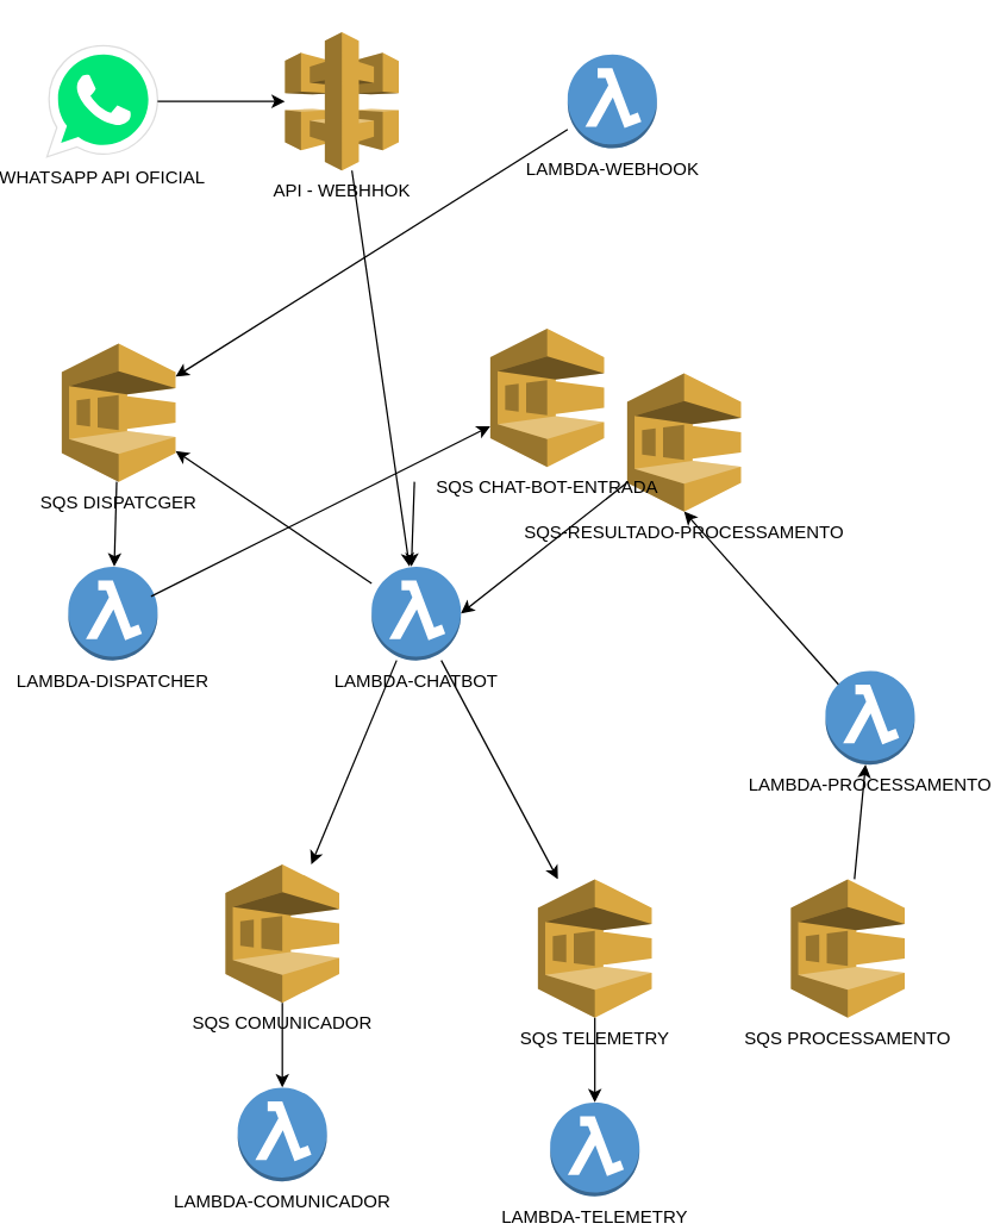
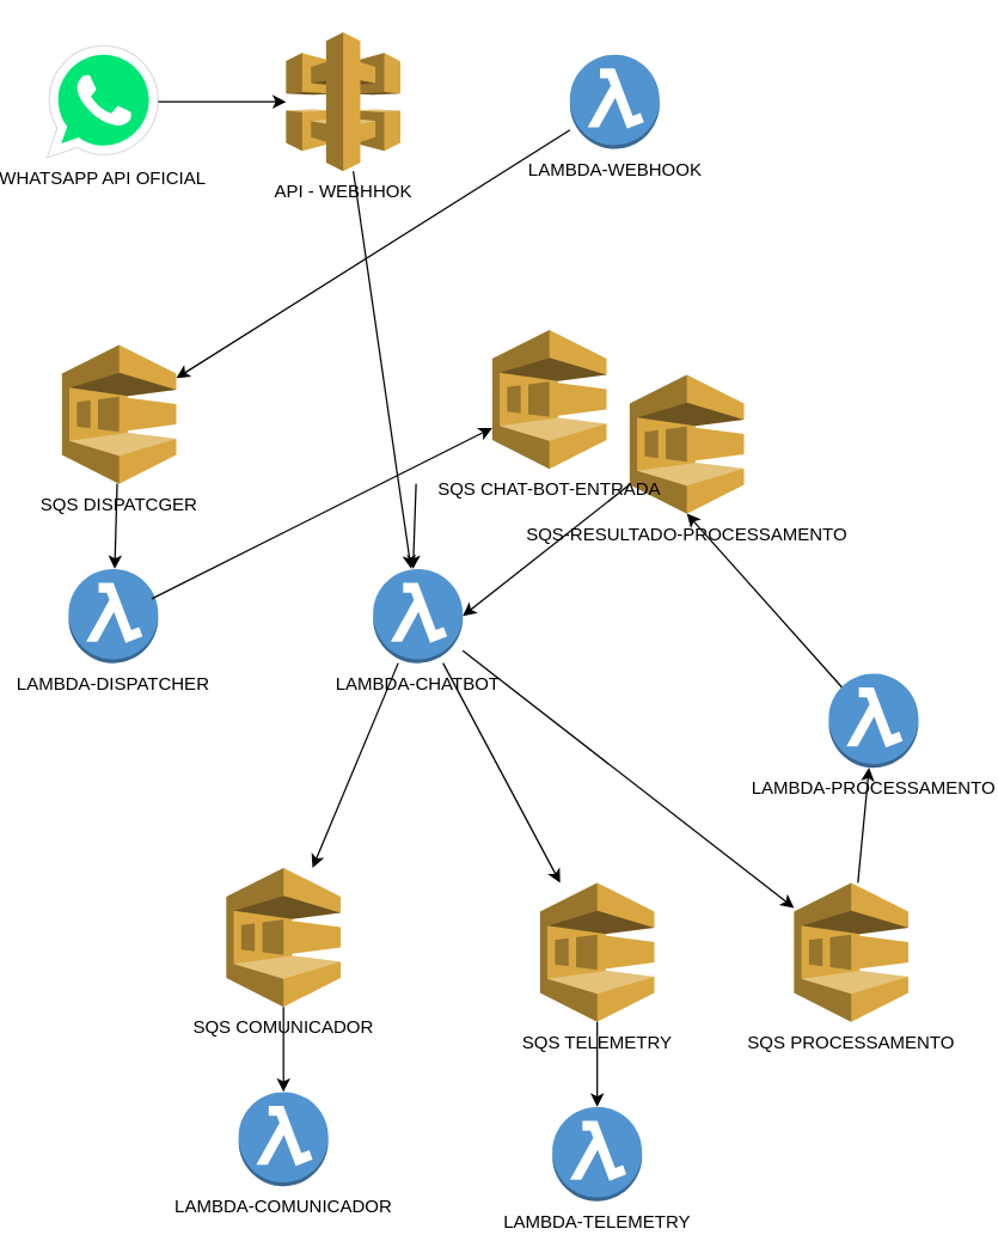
  <mxCell id="0" />
  <mxCell id="1" parent="0" />
  <mxCell id="2" value="LAM&lt;span style=&quot;background-color: initial;&quot;&gt;BDA-WEBHOOK&lt;/span&gt;" style="outlineConnect=0;dashed=0;verticalLabelPosition=bottom;verticalAlign=top;align=center;html=1;shape=mxgraph.aws3.lambda_function;fillColor=#5294CF;gradientColor=none;" vertex="1" parent="1"><mxGeometry x="370" y="35.9" width="60" height="63" as="geometry" /></mxCell>
  <mxCell id="3" value="API - WEBHHOK" style="outlineConnect=0;dashed=0;verticalLabelPosition=bottom;verticalAlign=top;align=center;html=1;shape=mxgraph.aws3.api_gateway;fillColor=#D9A741;gradientColor=none;" vertex="1" parent="1"><mxGeometry x="180" y="20.9" width="76.5" height="93" as="geometry" /></mxCell>
  <mxCell id="4" value="" style="endArrow=classic;html=1;rounded=0;" edge="1" parent="1" source="3" target="11"><mxGeometry width="50" height="50" relative="1" as="geometry"><mxPoint x="370" y="440" as="sourcePoint" /><mxPoint x="420" y="390" as="targetPoint" /></mxGeometry></mxCell>
  <mxCell id="5" value="WHATSAPP API OFICIAL" style="dashed=0;outlineConnect=0;html=1;align=center;labelPosition=center;verticalLabelPosition=bottom;verticalAlign=top;shape=mxgraph.weblogos.whatsapp;fillColor=#00E676;strokeColor=#dddddd" vertex="1" parent="1"><mxGeometry x="20" y="30" width="74.4" height="74.8" as="geometry" /></mxCell>
  <mxCell id="6" value="" style="endArrow=classic;html=1;rounded=0;" edge="1" parent="1" source="5" target="3"><mxGeometry width="50" height="50" relative="1" as="geometry"><mxPoint x="30" y="180" as="sourcePoint" /><mxPoint x="80" y="130" as="targetPoint" /></mxGeometry></mxCell>
  <mxCell id="7" value="SQS DISPATCGER" style="outlineConnect=0;dashed=0;verticalLabelPosition=bottom;verticalAlign=top;align=center;html=1;shape=mxgraph.aws3.sqs;fillColor=#D9A741;gradientColor=none;" vertex="1" parent="1"><mxGeometry x="30" y="230" width="76.5" height="93" as="geometry" /></mxCell>
  <mxCell id="8" value="LAM&lt;span style=&quot;background-color: initial;&quot;&gt;BDA-DISPATCHER&lt;/span&gt;" style="outlineConnect=0;dashed=0;verticalLabelPosition=bottom;verticalAlign=top;align=center;html=1;shape=mxgraph.aws3.lambda_function;fillColor=#5294CF;gradientColor=none;" vertex="1" parent="1"><mxGeometry x="34.4" y="380" width="60" height="63" as="geometry" /></mxCell>
  <mxCell id="9" value="" style="endArrow=classic;html=1;rounded=0;" edge="1" parent="1" source="2" target="7"><mxGeometry width="50" height="50" relative="1" as="geometry"><mxPoint x="370" y="390" as="sourcePoint" /><mxPoint x="420" y="340" as="targetPoint" /></mxGeometry></mxCell>
  <mxCell id="10" value="" style="endArrow=classic;html=1;rounded=0;" edge="1" parent="1" source="7" target="8"><mxGeometry width="50" height="50" relative="1" as="geometry"><mxPoint x="400" y="390" as="sourcePoint" /><mxPoint x="450" y="340" as="targetPoint" /></mxGeometry></mxCell>
  <mxCell id="11" value="LAM&lt;span style=&quot;background-color: initial;&quot;&gt;BDA-CHATBOT&lt;/span&gt;" style="outlineConnect=0;dashed=0;verticalLabelPosition=bottom;verticalAlign=top;align=center;html=1;shape=mxgraph.aws3.lambda_function;fillColor=#5294CF;gradientColor=none;" vertex="1" parent="1"><mxGeometry x="238.25" y="380" width="60" height="63" as="geometry" /></mxCell>
  <mxCell id="12" value="" style="endArrow=classic;html=1;rounded=0;exitX=0.927;exitY=0.317;exitDx=0;exitDy=0;exitPerimeter=0;" edge="1" parent="1" source="8" target="29"><mxGeometry width="50" height="50" relative="1" as="geometry"><mxPoint x="420" y="390" as="sourcePoint" /><mxPoint x="470" y="340" as="targetPoint" /></mxGeometry></mxCell>
  <mxCell id="13" value="" style="endArrow=classic;html=1;rounded=0;" edge="1" parent="1"><mxGeometry width="50" height="50" relative="1" as="geometry"><mxPoint x="267" y="323" as="sourcePoint" /><mxPoint x="265" y="380" as="targetPoint" /></mxGeometry></mxCell>
  <mxCell id="14" value="SQS COMUNICADOR" style="outlineConnect=0;dashed=0;verticalLabelPosition=bottom;verticalAlign=top;align=center;html=1;shape=mxgraph.aws3.sqs;fillColor=#D9A741;gradientColor=none;" vertex="1" parent="1"><mxGeometry x="140" y="580" width="76.5" height="93" as="geometry" /></mxCell>
  <mxCell id="15" value="" style="endArrow=classic;html=1;rounded=0;" edge="1" parent="1" source="11" target="14"><mxGeometry width="50" height="50" relative="1" as="geometry"><mxPoint x="390" y="390" as="sourcePoint" /><mxPoint x="440" y="340" as="targetPoint" /></mxGeometry></mxCell>
  <mxCell id="16" value="LAM&lt;span style=&quot;background-color: initial;&quot;&gt;BDA-COMUNICADOR&lt;/span&gt;" style="outlineConnect=0;dashed=0;verticalLabelPosition=bottom;verticalAlign=top;align=center;html=1;shape=mxgraph.aws3.lambda_function;fillColor=#5294CF;gradientColor=none;" vertex="1" parent="1"><mxGeometry x="148.25" y="730" width="60" height="63" as="geometry" /></mxCell>
  <mxCell id="17" value="" style="endArrow=classic;html=1;rounded=0;" edge="1" parent="1" source="14" target="16"><mxGeometry width="50" height="50" relative="1" as="geometry"><mxPoint x="390" y="560" as="sourcePoint" /><mxPoint x="440" y="510" as="targetPoint" /></mxGeometry></mxCell>
  <mxCell id="18" value="SQS TELEMETRY" style="outlineConnect=0;dashed=0;verticalLabelPosition=bottom;verticalAlign=top;align=center;html=1;shape=mxgraph.aws3.sqs;fillColor=#D9A741;gradientColor=none;" vertex="1" parent="1"><mxGeometry x="350" y="590" width="76.5" height="93" as="geometry" /></mxCell>
  <mxCell id="19" value="" style="endArrow=classic;html=1;rounded=0;" edge="1" parent="1" target="18" source="11"><mxGeometry width="50" height="50" relative="1" as="geometry"><mxPoint x="465" y="453" as="sourcePoint" /><mxPoint x="650" y="350" as="targetPoint" /></mxGeometry></mxCell>
  <mxCell id="20" value="LAM&lt;span style=&quot;background-color: initial;&quot;&gt;BDA-TELEMETRY&lt;/span&gt;" style="outlineConnect=0;dashed=0;verticalLabelPosition=bottom;verticalAlign=top;align=center;html=1;shape=mxgraph.aws3.lambda_function;fillColor=#5294CF;gradientColor=none;" vertex="1" parent="1"><mxGeometry x="358.25" y="740" width="60" height="63" as="geometry" /></mxCell>
  <mxCell id="21" value="" style="endArrow=classic;html=1;rounded=0;" edge="1" parent="1" source="18" target="20"><mxGeometry width="50" height="50" relative="1" as="geometry"><mxPoint x="600" y="570" as="sourcePoint" /><mxPoint x="650" y="520" as="targetPoint" /></mxGeometry></mxCell>
  <mxCell id="22" value="SQS PROCESSAMENTO&lt;div&gt;&lt;br&gt;&lt;/div&gt;" style="outlineConnect=0;dashed=0;verticalLabelPosition=bottom;verticalAlign=top;align=center;html=1;shape=mxgraph.aws3.sqs;fillColor=#D9A741;gradientColor=none;" vertex="1" parent="1"><mxGeometry x="520" y="590" width="76.5" height="93" as="geometry" /></mxCell>
- <mxCell id="23" value="" style="endArrow=classic;html=1;rounded=0;" edge="1" parent="1" target="7" source="11"><mxGeometry width="50" height="50" relative="1" as="geometry"><mxPoint x="455" y="443" as="sourcePoint" /><mxPoint x="820" y="350" as="targetPoint" /></mxGeometry></mxCell>
+ <mxCell id="23" value="" style="endArrow=classic;html=1;rounded=0;" edge="1" parent="1" target="22" source="11"><mxGeometry width="50" height="50" relative="1" as="geometry"><mxPoint x="455" y="443" as="sourcePoint" /><mxPoint x="820" y="350" as="targetPoint" /></mxGeometry></mxCell>
  <mxCell id="24" value="LAM&lt;span style=&quot;background-color: initial;&quot;&gt;BDA-PROCESSAMENTO&lt;/span&gt;" style="outlineConnect=0;dashed=0;verticalLabelPosition=bottom;verticalAlign=top;align=center;html=1;shape=mxgraph.aws3.lambda_function;fillColor=#5294CF;gradientColor=none;" vertex="1" parent="1"><mxGeometry x="543.25" y="450" width="60" height="63" as="geometry" /></mxCell>
  <mxCell id="25" value="" style="endArrow=classic;html=1;rounded=0;" edge="1" parent="1" source="22" target="24"><mxGeometry width="50" height="50" relative="1" as="geometry"><mxPoint x="770" y="570" as="sourcePoint" /><mxPoint x="820" y="520" as="targetPoint" /></mxGeometry></mxCell>
  <mxCell id="26" value="SQS-RESULTADO-PROCESSAMENTO" style="outlineConnect=0;dashed=0;verticalLabelPosition=bottom;verticalAlign=top;align=center;html=1;shape=mxgraph.aws3.sqs;fillColor=#D9A741;gradientColor=none;" vertex="1" parent="1"><mxGeometry x="410" y="250" width="76.5" height="93" as="geometry" /></mxCell>
  <mxCell id="27" value="" style="endArrow=classic;html=1;rounded=0;entryX=0.5;entryY=1;entryDx=0;entryDy=0;entryPerimeter=0;exitX=0.145;exitY=0.145;exitDx=0;exitDy=0;exitPerimeter=0;" edge="1" parent="1" source="24" target="26"><mxGeometry width="50" height="50" relative="1" as="geometry"><mxPoint x="390" y="510" as="sourcePoint" /><mxPoint x="440" y="460" as="targetPoint" /></mxGeometry></mxCell>
  <mxCell id="28" value="" style="endArrow=classic;html=1;rounded=0;exitX=0;exitY=0.79;exitDx=0;exitDy=0;exitPerimeter=0;entryX=1;entryY=0.5;entryDx=0;entryDy=0;entryPerimeter=0;" edge="1" parent="1" source="26" target="11"><mxGeometry width="50" height="50" relative="1" as="geometry"><mxPoint x="400" y="520" as="sourcePoint" /><mxPoint x="450" y="470" as="targetPoint" /></mxGeometry></mxCell>
  <mxCell id="29" value="SQS CHAT-BOT-ENTRADA" style="outlineConnect=0;dashed=0;verticalLabelPosition=bottom;verticalAlign=top;align=center;html=1;shape=mxgraph.aws3.sqs;fillColor=#D9A741;gradientColor=none;" vertex="1" parent="1"><mxGeometry x="318" y="220" width="76.5" height="93" as="geometry" /></mxCell>
